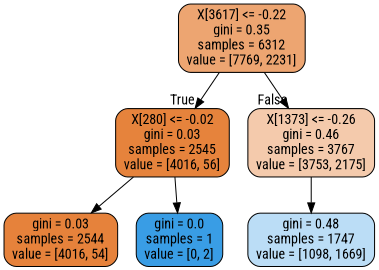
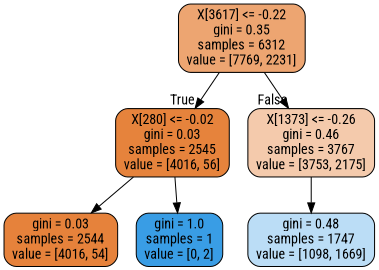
  digraph {
    fontname="Roboto Condensed"
    node [color=black fontname="Roboto Condensed" shape=box style="filled, rounded"]
    edge [fontname="Roboto Condensed"]
    n1 [fillcolor="#e58139b6" label="X[3617] <= -0.22\ngini = 0.35\nsamples = 6312\nvalue = [7769, 2231]"]
    n2 [fillcolor="#e58139fb" label="X[280] <= -0.02\ngini = 0.03\nsamples = 2545\nvalue = [4016, 56]"]
    n3 [fillcolor="#e581396b" label="X[1373] <= -0.26\ngini = 0.46\nsamples = 3767\nvalue = [3753, 2175]"]
    n4 [fillcolor="#e58139fc" label="gini = 0.03\nsamples = 2544\nvalue = [4016, 54]"]
-   n5 [fillcolor="#399de5ff" label="gini = 0.0\nsamples = 1\nvalue = [0, 2]"]
+   n5 [fillcolor="#399de5ff" label="gini = 1.0\nsamples = 1\nvalue = [0, 2]"]
    n6 [fillcolor="#399de557" label="gini = 0.48\nsamples = 1747\nvalue = [1098, 1669]"]
    n1 -> n2 [headlabel=True labelangle=45 labeldistance=2.5]
    n1 -> n3 [headlabel=False labelangle=-45 labeldistance=2.5]
    n2 -> n4
    n2 -> n5
    n3 -> n6
  }
